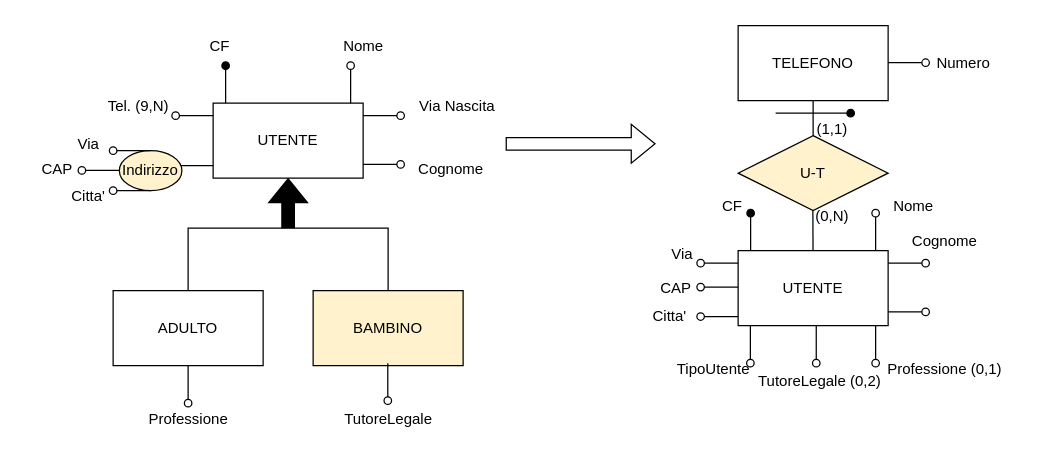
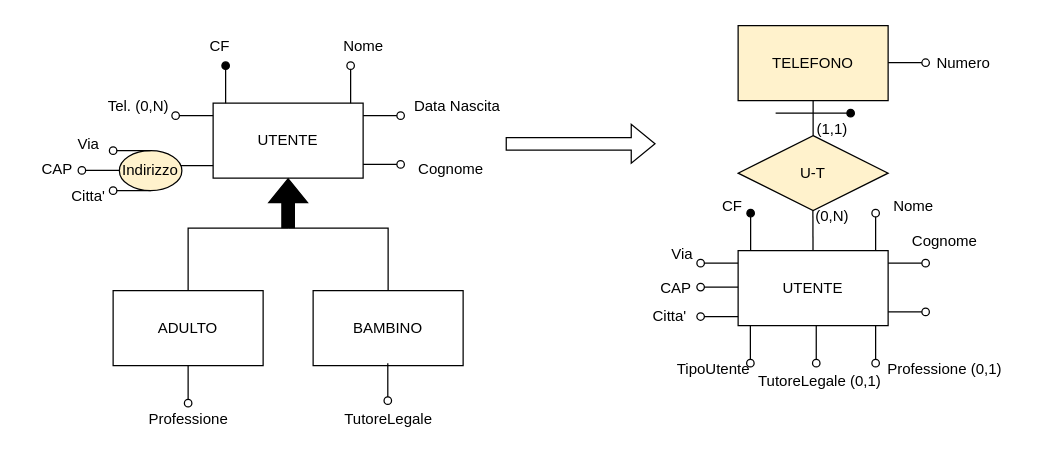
  <mxCell id="0" />
  <mxCell id="1" parent="0" />
  <mxCell id="2" value="UTENTE" style="rounded=0;whiteSpace=wrap;html=1;" vertex="1" parent="1"><mxGeometry x="170" y="82" width="120" height="60" as="geometry" /></mxCell>
  <mxCell id="3" value="" style="shape=flexArrow;endArrow=classic;html=1;rounded=0;fillColor=#000000;" edge="1" parent="1"><mxGeometry width="50" height="50" relative="1" as="geometry"><mxPoint x="230" y="182" as="sourcePoint" /><mxPoint x="230" y="142" as="targetPoint" /></mxGeometry></mxCell>
  <mxCell id="4" value="" style="endArrow=none;html=1;rounded=0;" edge="1" parent="1"><mxGeometry width="50" height="50" relative="1" as="geometry"><mxPoint x="150" y="232" as="sourcePoint" /><mxPoint x="230" y="182" as="targetPoint" /><Array as="points"><mxPoint x="150" y="182" /></Array></mxGeometry></mxCell>
  <mxCell id="5" value="" style="endArrow=none;html=1;rounded=0;" edge="1" parent="1"><mxGeometry width="50" height="50" relative="1" as="geometry"><mxPoint x="310" y="232" as="sourcePoint" /><mxPoint x="230" y="182" as="targetPoint" /><Array as="points"><mxPoint x="310" y="182" /><mxPoint x="280" y="182" /></Array></mxGeometry></mxCell>
  <mxCell id="6" value="ADULTO" style="rounded=0;whiteSpace=wrap;html=1;" vertex="1" parent="1"><mxGeometry x="90" y="232" width="120" height="60" as="geometry" /></mxCell>
- <mxCell id="7" value="BAMBINO" style="rounded=0;whiteSpace=wrap;html=1;fillColor=#fff2cc;" vertex="1" parent="1"><mxGeometry x="250" y="232" width="120" height="60" as="geometry" /></mxCell>
+ <mxCell id="7" value="BAMBINO" style="rounded=0;whiteSpace=wrap;html=1;" vertex="1" parent="1"><mxGeometry x="250" y="232" width="120" height="60" as="geometry" /></mxCell>
  <mxCell id="8" value="" style="endArrow=oval;html=1;rounded=0;endFill=1;" edge="1" parent="1"><mxGeometry width="50" height="50" relative="1" as="geometry"><mxPoint x="180" y="82" as="sourcePoint" /><mxPoint x="180" y="52" as="targetPoint" /></mxGeometry></mxCell>
  <mxCell id="9" value="CF" style="text;html=1;align=center;verticalAlign=middle;resizable=0;points=[];autosize=1;strokeColor=none;fillColor=none;" vertex="1" parent="1"><mxGeometry x="155" y="22" width="40" height="30" as="geometry" /></mxCell>
  <mxCell id="10" value="Nome" style="text;html=1;align=center;verticalAlign=middle;resizable=0;points=[];autosize=1;strokeColor=none;fillColor=none;" vertex="1" parent="1"><mxGeometry x="260" y="22" width="60" height="30" as="geometry" /></mxCell>
  <mxCell id="11" value="" style="endArrow=oval;html=1;rounded=0;endFill=0;" edge="1" parent="1"><mxGeometry width="50" height="50" relative="1" as="geometry"><mxPoint x="280" y="82" as="sourcePoint" /><mxPoint x="280" y="52" as="targetPoint" /></mxGeometry></mxCell>
  <mxCell id="12" value="Cognome" style="text;html=1;align=center;verticalAlign=middle;resizable=0;points=[];autosize=1;strokeColor=none;fillColor=none;" vertex="1" parent="1"><mxGeometry x="320" y="120" width="80" height="30" as="geometry" /></mxCell>
  <mxCell id="13" value="" style="endArrow=oval;html=1;rounded=0;endFill=0;" edge="1" parent="1"><mxGeometry width="50" height="50" relative="1" as="geometry"><mxPoint x="170" y="92" as="sourcePoint" /><mxPoint x="140" y="92" as="targetPoint" /></mxGeometry></mxCell>
- <mxCell id="14" value="Tel. (9,N)" style="text;html=1;align=center;verticalAlign=middle;resizable=0;points=[];autosize=1;strokeColor=none;fillColor=none;" vertex="1" parent="1"><mxGeometry x="75" y="70" width="70" height="30" as="geometry" /></mxCell>
+ <mxCell id="14" value="Tel. (0,N)" style="text;html=1;align=center;verticalAlign=middle;resizable=0;points=[];autosize=1;strokeColor=none;fillColor=none;" vertex="1" parent="1"><mxGeometry x="75" y="70" width="70" height="30" as="geometry" /></mxCell>
  <mxCell id="15" value="" style="endArrow=oval;html=1;rounded=0;endFill=0;" edge="1" parent="1"><mxGeometry width="50" height="50" relative="1" as="geometry"><mxPoint x="170" y="132" as="sourcePoint" /><mxPoint x="140" y="132" as="targetPoint" /></mxGeometry></mxCell>
  <mxCell id="16" value="Indirizzo" style="ellipse;whiteSpace=wrap;html=1;fillColor=#fff2cc;" vertex="1" parent="1"><mxGeometry x="95" y="120" width="50" height="32" as="geometry" /></mxCell>
  <mxCell id="17" value="" style="endArrow=oval;html=1;rounded=0;endFill=0;" edge="1" parent="1"><mxGeometry width="50" height="50" relative="1" as="geometry"><mxPoint x="120" y="120" as="sourcePoint" /><mxPoint x="90" y="120" as="targetPoint" /></mxGeometry></mxCell>
  <mxCell id="18" value="Via" style="text;html=1;align=center;verticalAlign=middle;resizable=0;points=[];autosize=1;strokeColor=none;fillColor=none;" vertex="1" parent="1"><mxGeometry y="100" width="40" height="30" as="geometry" x="50" /></mxCell>
  <mxCell id="19" value="" style="endArrow=oval;html=1;rounded=0;endFill=0;" edge="1" parent="1"><mxGeometry width="50" height="50" relative="1" as="geometry"><mxPoint x="95" y="135.83" as="sourcePoint" /><mxPoint x="65" y="135.83" as="targetPoint" /></mxGeometry></mxCell>
  <mxCell id="20" value="CAP" style="text;html=1;align=center;verticalAlign=middle;resizable=0;points=[];autosize=1;strokeColor=none;fillColor=none;" vertex="1" parent="1"><mxGeometry x="20" y="120" width="50" height="30" as="geometry" /></mxCell>
  <mxCell id="21" value="" style="endArrow=oval;html=1;rounded=0;endFill=0;" edge="1" parent="1"><mxGeometry width="50" height="50" relative="1" as="geometry"><mxPoint x="120" y="152" as="sourcePoint" /><mxPoint x="90" y="152" as="targetPoint" /></mxGeometry></mxCell>
  <mxCell id="22" value="Citta'" style="text;html=1;align=center;verticalAlign=middle;resizable=0;points=[];autosize=1;strokeColor=none;fillColor=none;" vertex="1" parent="1"><mxGeometry x="45" y="142" width="50" height="30" as="geometry" /></mxCell>
  <mxCell id="23" value="" style="endArrow=oval;html=1;rounded=0;endFill=0;" edge="1" parent="1"><mxGeometry width="50" height="50" relative="1" as="geometry"><mxPoint x="290" y="92" as="sourcePoint" /><mxPoint x="320" y="92" as="targetPoint" /></mxGeometry></mxCell>
- <mxCell id="24" value="Via Nascita" style="text;html=1;align=center;verticalAlign=middle;resizable=0;points=[];autosize=1;strokeColor=none;fillColor=none;" vertex="1" parent="1"><mxGeometry x="320" y="70" width="90" height="30" as="geometry" /></mxCell>
+ <mxCell id="24" value="Data Nascita" style="text;html=1;align=center;verticalAlign=middle;resizable=0;points=[];autosize=1;strokeColor=none;fillColor=none;" vertex="1" parent="1"><mxGeometry x="320" y="70" width="90" height="30" as="geometry" /></mxCell>
  <mxCell id="25" value="" style="endArrow=oval;html=1;rounded=0;endFill=0;" edge="1" parent="1"><mxGeometry width="50" height="50" relative="1" as="geometry"><mxPoint x="290" y="131" as="sourcePoint" /><mxPoint x="320" y="131" as="targetPoint" /></mxGeometry></mxCell>
  <mxCell id="26" value="" style="endArrow=oval;html=1;rounded=0;endFill=0;" edge="1" parent="1"><mxGeometry width="50" height="50" relative="1" as="geometry"><mxPoint x="150" y="292" as="sourcePoint" /><mxPoint x="150" y="322" as="targetPoint" /></mxGeometry></mxCell>
  <mxCell id="27" value="" style="endArrow=oval;html=1;rounded=0;endFill=0;" edge="1" parent="1"><mxGeometry width="50" height="50" relative="1" as="geometry"><mxPoint x="309.74" y="290" as="sourcePoint" /><mxPoint x="309.74" y="320" as="targetPoint" /></mxGeometry></mxCell>
  <mxCell id="28" value="Professione" style="text;html=1;align=center;verticalAlign=middle;resizable=0;points=[];autosize=1;strokeColor=none;fillColor=none;" vertex="1" parent="1"><mxGeometry x="105" y="320" width="90" height="30" as="geometry" /></mxCell>
  <mxCell id="29" value="TutoreLegale" style="text;html=1;align=center;verticalAlign=middle;resizable=0;points=[];autosize=1;strokeColor=none;fillColor=none;" vertex="1" parent="1"><mxGeometry x="265" y="320" width="90" height="30" as="geometry" /></mxCell>
  <mxCell id="30" value="" style="shape=flexArrow;endArrow=classic;html=1;rounded=0;" edge="1" parent="1"><mxGeometry width="50" height="50" relative="1" as="geometry"><mxPoint x="404" y="114.5" as="sourcePoint" /><mxPoint x="524" y="114.5" as="targetPoint" /></mxGeometry></mxCell>
  <mxCell id="31" value="UTENTE" style="rounded=0;whiteSpace=wrap;html=1;" vertex="1" parent="1"><mxGeometry x="590" y="200" width="120" height="60" as="geometry" /></mxCell>
  <mxCell id="32" value="" style="endArrow=oval;html=1;rounded=0;endFill=1;" edge="1" parent="1"><mxGeometry width="50" height="50" relative="1" as="geometry"><mxPoint x="600" y="200" as="sourcePoint" /><mxPoint x="600" y="170" as="targetPoint" /></mxGeometry></mxCell>
  <mxCell id="33" value="CF" style="text;html=1;align=center;verticalAlign=middle;resizable=0;points=[];autosize=1;strokeColor=none;fillColor=none;" vertex="1" parent="1"><mxGeometry x="565" y="150" width="40" height="30" as="geometry" /></mxCell>
  <mxCell id="34" value="Nome" style="text;html=1;align=center;verticalAlign=middle;resizable=0;points=[];autosize=1;strokeColor=none;fillColor=none;" vertex="1" parent="1"><mxGeometry x="700" y="150" width="60" height="30" as="geometry" /></mxCell>
  <mxCell id="35" value="" style="endArrow=oval;html=1;rounded=0;endFill=0;" edge="1" parent="1"><mxGeometry width="50" height="50" relative="1" as="geometry"><mxPoint x="700" y="200" as="sourcePoint" /><mxPoint x="700" y="170" as="targetPoint" /></mxGeometry></mxCell>
  <mxCell id="36" value="Cognome" style="text;html=1;align=center;verticalAlign=middle;resizable=0;points=[];autosize=1;strokeColor=none;fillColor=none;" vertex="1" parent="1"><mxGeometry x="715" y="178" width="80" height="30" as="geometry" /></mxCell>
  <mxCell id="37" value="" style="endArrow=oval;html=1;rounded=0;endFill=0;" edge="1" parent="1"><mxGeometry width="50" height="50" relative="1" as="geometry"><mxPoint x="590" y="210" as="sourcePoint" /><mxPoint x="560" y="210" as="targetPoint" /></mxGeometry></mxCell>
  <mxCell id="38" value="" style="endArrow=oval;html=1;rounded=0;endFill=0;" edge="1" parent="1"><mxGeometry width="50" height="50" relative="1" as="geometry"><mxPoint x="590" y="229.17" as="sourcePoint" /><mxPoint x="560" y="229.17" as="targetPoint" /></mxGeometry></mxCell>
  <mxCell id="39" value="Via" style="text;html=1;align=center;verticalAlign=middle;resizable=0;points=[];autosize=1;strokeColor=none;fillColor=none;" vertex="1" parent="1"><mxGeometry x="525" y="188" width="40" height="30" as="geometry" /></mxCell>
  <mxCell id="40" value="CAP" style="text;html=1;align=center;verticalAlign=middle;resizable=0;points=[];autosize=1;strokeColor=none;fillColor=none;" vertex="1" parent="1"><mxGeometry x="515" y="215" width="50" height="30" as="geometry" /></mxCell>
  <mxCell id="41" value="" style="endArrow=oval;html=1;rounded=0;endFill=0;" edge="1" parent="1"><mxGeometry width="50" height="50" relative="1" as="geometry"><mxPoint x="590" y="252.72" as="sourcePoint" /><mxPoint x="560" y="252.72" as="targetPoint" /></mxGeometry></mxCell>
  <mxCell id="42" value="Citta'" style="text;html=1;align=center;verticalAlign=middle;resizable=0;points=[];autosize=1;strokeColor=none;fillColor=none;" vertex="1" parent="1"><mxGeometry x="510" y="238" width="50" height="30" as="geometry" /></mxCell>
  <mxCell id="43" value="" style="endArrow=oval;html=1;rounded=0;endFill=0;" edge="1" parent="1"><mxGeometry width="50" height="50" relative="1" as="geometry"><mxPoint x="710" y="210" as="sourcePoint" /><mxPoint x="740" y="210" as="targetPoint" /></mxGeometry></mxCell>
  <mxCell id="44" value="" style="endArrow=oval;html=1;rounded=0;endFill=0;" edge="1" parent="1"><mxGeometry width="50" height="50" relative="1" as="geometry"><mxPoint x="710" y="249" as="sourcePoint" /><mxPoint x="740" y="249" as="targetPoint" /></mxGeometry></mxCell>
  <mxCell id="45" value="" style="endArrow=oval;html=1;rounded=0;endFill=0;" edge="1" parent="1"><mxGeometry width="50" height="50" relative="1" as="geometry"><mxPoint x="700" y="260" as="sourcePoint" /><mxPoint x="700" y="290" as="targetPoint" /></mxGeometry></mxCell>
- <mxCell id="46" value="TELEFONO" style="rounded=0;whiteSpace=wrap;html=1;" vertex="1" parent="1"><mxGeometry x="590" y="20" width="120" height="60" as="geometry" /></mxCell>
+ <mxCell id="46" value="TELEFONO" style="rounded=0;whiteSpace=wrap;html=1;fillColor=#fff2cc;" vertex="1" parent="1"><mxGeometry x="590" y="20" width="120" height="60" as="geometry" /></mxCell>
  <mxCell id="47" value="" style="endArrow=oval;html=1;rounded=0;endFill=0;" edge="1" parent="1"><mxGeometry width="50" height="50" relative="1" as="geometry"><mxPoint x="710" y="49.68" as="sourcePoint" /><mxPoint x="740" y="49.68" as="targetPoint" /></mxGeometry></mxCell>
  <mxCell id="48" value="Numero" style="text;html=1;align=center;verticalAlign=middle;resizable=0;points=[];autosize=1;strokeColor=none;fillColor=none;" vertex="1" parent="1"><mxGeometry x="735" y="35" width="70" height="30" as="geometry" /></mxCell>
  <mxCell id="49" value="U-T" style="rhombus;whiteSpace=wrap;html=1;fillColor=#fff2cc;" vertex="1" parent="1"><mxGeometry x="590" y="108" width="120" height="60" as="geometry" /></mxCell>
  <mxCell id="50" value="" style="endArrow=none;html=1;rounded=0;exitX=0.5;exitY=0;exitDx=0;exitDy=0;" edge="1" parent="1" source="49"><mxGeometry width="50" height="50" relative="1" as="geometry"><mxPoint x="600" y="130" as="sourcePoint" /><mxPoint x="650" y="80" as="targetPoint" /></mxGeometry></mxCell>
  <mxCell id="51" value="" style="endArrow=none;html=1;rounded=0;" edge="1" parent="1" source="31"><mxGeometry width="50" height="50" relative="1" as="geometry"><mxPoint x="649.81" y="196" as="sourcePoint" /><mxPoint x="649.81" y="168" as="targetPoint" /></mxGeometry></mxCell>
  <mxCell id="52" value="(0,N)" style="text;html=1;align=center;verticalAlign=middle;resizable=0;points=[];autosize=1;strokeColor=none;fillColor=none;" vertex="1" parent="1"><mxGeometry x="640" y="158" width="50" height="30" as="geometry" /></mxCell>
  <mxCell id="53" value="" style="endArrow=oval;html=1;rounded=0;endFill=1;" edge="1" parent="1"><mxGeometry width="50" height="50" relative="1" as="geometry"><mxPoint x="620" y="90" as="sourcePoint" /><mxPoint x="680" y="90" as="targetPoint" /></mxGeometry></mxCell>
  <mxCell id="54" value="(1,1)" style="text;html=1;align=center;verticalAlign=middle;resizable=0;points=[];autosize=1;strokeColor=none;fillColor=none;" vertex="1" parent="1"><mxGeometry x="640" y="88" width="50" height="30" as="geometry" /></mxCell>
  <mxCell id="55" value="" style="endArrow=oval;html=1;rounded=0;endFill=0;" edge="1" parent="1"><mxGeometry width="50" height="50" relative="1" as="geometry"><mxPoint x="599.8" y="260" as="sourcePoint" /><mxPoint x="599.8" y="290" as="targetPoint" /></mxGeometry></mxCell>
  <mxCell id="56" value="TipoUtente" style="text;html=1;align=center;verticalAlign=middle;resizable=0;points=[];autosize=1;strokeColor=none;fillColor=none;" vertex="1" parent="1"><mxGeometry x="530" y="280" width="80" height="30" as="geometry" /></mxCell>
  <mxCell id="57" value="Professione (0,1)" style="text;html=1;align=center;verticalAlign=middle;resizable=0;points=[];autosize=1;strokeColor=none;fillColor=none;" vertex="1" parent="1"><mxGeometry x="700" y="280" width="110" height="30" as="geometry" /></mxCell>
  <mxCell id="58" value="" style="endArrow=oval;html=1;rounded=0;endFill=0;" edge="1" parent="1"><mxGeometry width="50" height="50" relative="1" as="geometry"><mxPoint x="652.5" y="260" as="sourcePoint" /><mxPoint x="652.5" y="290" as="targetPoint" /></mxGeometry></mxCell>
- <mxCell id="59" value="TutoreLegale (0,2)" style="text;html=1;align=center;verticalAlign=middle;resizable=0;points=[];autosize=1;strokeColor=none;fillColor=none;" vertex="1" parent="1"><mxGeometry x="595" y="290" width="120" height="30" as="geometry" /></mxCell>
+ <mxCell id="59" value="TutoreLegale (0,1)" style="text;html=1;align=center;verticalAlign=middle;resizable=0;points=[];autosize=1;strokeColor=none;fillColor=none;" vertex="1" parent="1"><mxGeometry x="595" y="290" width="120" height="30" as="geometry" /></mxCell>
